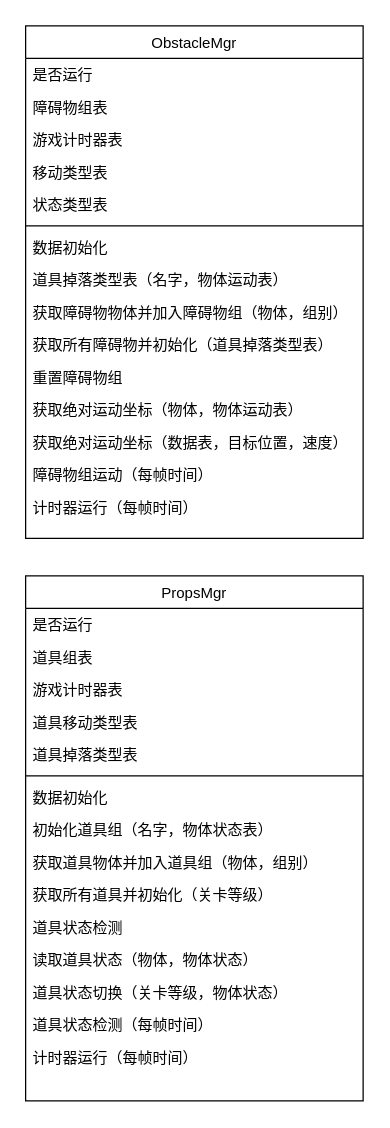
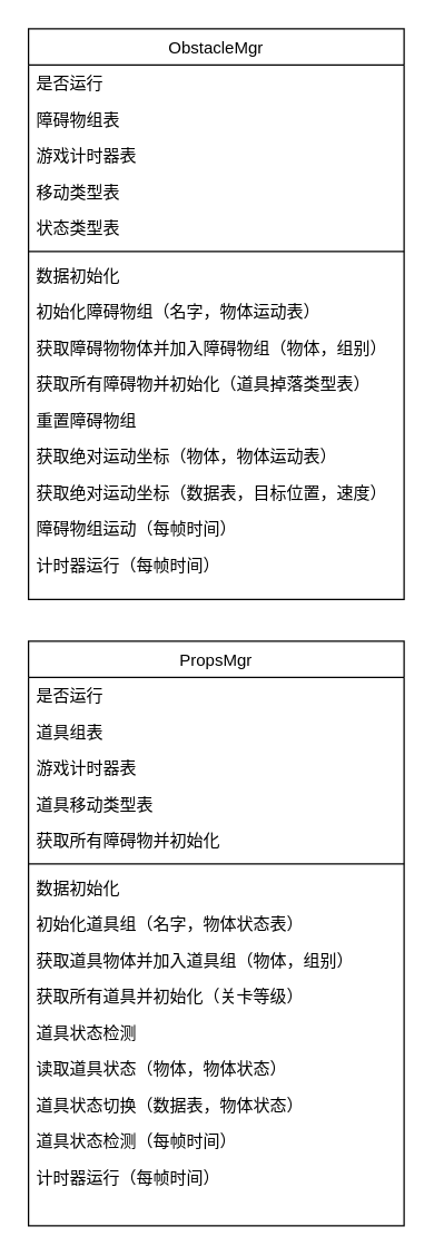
  <mxCell id="0" />
  <mxCell id="1" parent="0" />
  <mxCell id="2" value="ObstacleMgr" style="swimlane;fontStyle=0;align=center;verticalAlign=top;childLayout=stackLayout;horizontal=1;startSize=26;horizontalStack=0;resizeParent=1;resizeLast=0;collapsible=1;marginBottom=0;rounded=0;shadow=0;strokeWidth=1;" parent="1" vertex="1"><mxGeometry x="20" y="20" width="270" height="410" as="geometry"><mxRectangle x="550" y="140" width="160" height="26" as="alternateBounds" /></mxGeometry></mxCell>
  <mxCell id="3" value="是否运行" style="text;align=left;verticalAlign=top;spacingLeft=4;spacingRight=4;overflow=hidden;rotatable=0;points=[[0,0.5],[1,0.5]];portConstraint=eastwest;" parent="2" vertex="1"><mxGeometry y="26" width="270" height="26" as="geometry" /></mxCell>
  <mxCell id="4" value="障碍物组表" style="text;align=left;verticalAlign=top;spacingLeft=4;spacingRight=4;overflow=hidden;rotatable=0;points=[[0,0.5],[1,0.5]];portConstraint=eastwest;rounded=0;shadow=0;html=0;" parent="2" vertex="1"><mxGeometry y="52" width="270" height="26" as="geometry" /></mxCell>
  <mxCell id="5" value="游戏计时器表" style="text;align=left;verticalAlign=top;spacingLeft=4;spacingRight=4;overflow=hidden;rotatable=0;points=[[0,0.5],[1,0.5]];portConstraint=eastwest;rounded=0;shadow=0;html=0;" parent="2" vertex="1"><mxGeometry y="78" width="270" height="26" as="geometry" /></mxCell>
  <mxCell id="6" value="移动类型表" style="text;align=left;verticalAlign=top;spacingLeft=4;spacingRight=4;overflow=hidden;rotatable=0;points=[[0,0.5],[1,0.5]];portConstraint=eastwest;rounded=0;shadow=0;html=0;" parent="2" vertex="1"><mxGeometry y="104" width="270" height="26" as="geometry" /></mxCell>
  <mxCell id="7" value="状态类型表" style="text;align=left;verticalAlign=top;spacingLeft=4;spacingRight=4;overflow=hidden;rotatable=0;points=[[0,0.5],[1,0.5]];portConstraint=eastwest;rounded=0;shadow=0;html=0;" parent="2" vertex="1"><mxGeometry y="130" width="270" height="26" as="geometry" /></mxCell>
  <mxCell id="8" value="" style="line;html=1;strokeWidth=1;align=left;verticalAlign=middle;spacingTop=-1;spacingLeft=3;spacingRight=3;rotatable=0;labelPosition=right;points=[];portConstraint=eastwest;" parent="2" vertex="1"><mxGeometry y="156" width="270" height="8" as="geometry" /></mxCell>
  <mxCell id="9" value="数据初始化" style="text;align=left;verticalAlign=top;spacingLeft=4;spacingRight=4;overflow=hidden;rotatable=0;points=[[0,0.5],[1,0.5]];portConstraint=eastwest;" parent="2" vertex="1"><mxGeometry y="164" width="270" height="26" as="geometry" /></mxCell>
- <mxCell id="10" value="道具掉落类型表（名字，物体运动表）&#10;" style="text;align=left;verticalAlign=top;spacingLeft=4;spacingRight=4;overflow=hidden;rotatable=0;points=[[0,0.5],[1,0.5]];portConstraint=eastwest;" parent="2" vertex="1"><mxGeometry y="190" width="270" height="26" as="geometry" /></mxCell>
+ <mxCell id="10" value="初始化障碍物组（名字，物体运动表）&#10;" style="text;align=left;verticalAlign=top;spacingLeft=4;spacingRight=4;overflow=hidden;rotatable=0;points=[[0,0.5],[1,0.5]];portConstraint=eastwest;" parent="2" vertex="1"><mxGeometry y="190" width="270" height="26" as="geometry" /></mxCell>
  <mxCell id="11" value="获取障碍物物体并加入障碍物组（物体，组别）" style="text;align=left;verticalAlign=top;spacingLeft=4;spacingRight=4;overflow=hidden;rotatable=0;points=[[0,0.5],[1,0.5]];portConstraint=eastwest;" vertex="1" parent="2"><mxGeometry y="216" width="270" height="26" as="geometry" /></mxCell>
  <mxCell id="12" value="获取所有障碍物并初始化（道具掉落类型表）" style="text;align=left;verticalAlign=top;spacingLeft=4;spacingRight=4;overflow=hidden;rotatable=0;points=[[0,0.5],[1,0.5]];portConstraint=eastwest;" vertex="1" parent="2"><mxGeometry y="242" width="270" height="26" as="geometry" /></mxCell>
  <mxCell id="13" value="重置障碍物组" style="text;align=left;verticalAlign=top;spacingLeft=4;spacingRight=4;overflow=hidden;rotatable=0;points=[[0,0.5],[1,0.5]];portConstraint=eastwest;" vertex="1" parent="2"><mxGeometry y="268" width="270" height="26" as="geometry" /></mxCell>
  <mxCell id="14" value="获取绝对运动坐标（物体，物体运动表）" style="text;align=left;verticalAlign=top;spacingLeft=4;spacingRight=4;overflow=hidden;rotatable=0;points=[[0,0.5],[1,0.5]];portConstraint=eastwest;" vertex="1" parent="2"><mxGeometry y="294" width="270" height="26" as="geometry" /></mxCell>
  <mxCell id="15" value="获取绝对运动坐标（数据表，目标位置，速度）" style="text;align=left;verticalAlign=top;spacingLeft=4;spacingRight=4;overflow=hidden;rotatable=0;points=[[0,0.5],[1,0.5]];portConstraint=eastwest;" vertex="1" parent="2"><mxGeometry y="320" width="270" height="26" as="geometry" /></mxCell>
  <mxCell id="16" value="障碍物组运动（每帧时间）" style="text;align=left;verticalAlign=top;spacingLeft=4;spacingRight=4;overflow=hidden;rotatable=0;points=[[0,0.5],[1,0.5]];portConstraint=eastwest;" vertex="1" parent="2"><mxGeometry y="346" width="270" height="26" as="geometry" /></mxCell>
  <mxCell id="17" value="计时器运行（每帧时间）" style="text;align=left;verticalAlign=top;spacingLeft=4;spacingRight=4;overflow=hidden;rotatable=0;points=[[0,0.5],[1,0.5]];portConstraint=eastwest;" vertex="1" parent="2"><mxGeometry y="372" width="270" height="26" as="geometry" /></mxCell>
  <mxCell id="18" value="PropsMgr" style="swimlane;fontStyle=0;align=center;verticalAlign=top;childLayout=stackLayout;horizontal=1;startSize=26;horizontalStack=0;resizeParent=1;resizeLast=0;collapsible=1;marginBottom=0;rounded=0;shadow=0;strokeWidth=1;" vertex="1" parent="1"><mxGeometry x="20" y="460" width="270" height="420" as="geometry"><mxRectangle x="550" y="140" width="160" height="26" as="alternateBounds" /></mxGeometry></mxCell>
  <mxCell id="19" value="是否运行" style="text;align=left;verticalAlign=top;spacingLeft=4;spacingRight=4;overflow=hidden;rotatable=0;points=[[0,0.5],[1,0.5]];portConstraint=eastwest;" vertex="1" parent="18"><mxGeometry y="26" width="270" height="26" as="geometry" /></mxCell>
  <mxCell id="20" value="道具组表" style="text;align=left;verticalAlign=top;spacingLeft=4;spacingRight=4;overflow=hidden;rotatable=0;points=[[0,0.5],[1,0.5]];portConstraint=eastwest;rounded=0;shadow=0;html=0;" vertex="1" parent="18"><mxGeometry y="52" width="270" height="26" as="geometry" /></mxCell>
  <mxCell id="21" value="游戏计时器表" style="text;align=left;verticalAlign=top;spacingLeft=4;spacingRight=4;overflow=hidden;rotatable=0;points=[[0,0.5],[1,0.5]];portConstraint=eastwest;rounded=0;shadow=0;html=0;" vertex="1" parent="18"><mxGeometry y="78" width="270" height="26" as="geometry" /></mxCell>
  <mxCell id="22" value="道具移动类型表" style="text;align=left;verticalAlign=top;spacingLeft=4;spacingRight=4;overflow=hidden;rotatable=0;points=[[0,0.5],[1,0.5]];portConstraint=eastwest;rounded=0;shadow=0;html=0;" vertex="1" parent="18"><mxGeometry y="104" width="270" height="26" as="geometry" /></mxCell>
- <mxCell id="23" value="道具掉落类型表" style="text;align=left;verticalAlign=top;spacingLeft=4;spacingRight=4;overflow=hidden;rotatable=0;points=[[0,0.5],[1,0.5]];portConstraint=eastwest;rounded=0;shadow=0;html=0;" vertex="1" parent="18"><mxGeometry y="130" width="270" height="26" as="geometry" /></mxCell>
+ <mxCell id="23" value="获取所有障碍物并初始化" style="text;align=left;verticalAlign=top;spacingLeft=4;spacingRight=4;overflow=hidden;rotatable=0;points=[[0,0.5],[1,0.5]];portConstraint=eastwest;rounded=0;shadow=0;html=0;" vertex="1" parent="18"><mxGeometry y="130" width="270" height="26" as="geometry" /></mxCell>
  <mxCell id="24" value="" style="line;html=1;strokeWidth=1;align=left;verticalAlign=middle;spacingTop=-1;spacingLeft=3;spacingRight=3;rotatable=0;labelPosition=right;points=[];portConstraint=eastwest;" vertex="1" parent="18"><mxGeometry y="156" width="270" height="8" as="geometry" /></mxCell>
  <mxCell id="25" value="数据初始化" style="text;align=left;verticalAlign=top;spacingLeft=4;spacingRight=4;overflow=hidden;rotatable=0;points=[[0,0.5],[1,0.5]];portConstraint=eastwest;" vertex="1" parent="18"><mxGeometry y="164" width="270" height="26" as="geometry" /></mxCell>
  <mxCell id="26" value="初始化道具组（名字，物体状态表）&#10;" style="text;align=left;verticalAlign=top;spacingLeft=4;spacingRight=4;overflow=hidden;rotatable=0;points=[[0,0.5],[1,0.5]];portConstraint=eastwest;" vertex="1" parent="18"><mxGeometry y="190" width="270" height="26" as="geometry" /></mxCell>
  <mxCell id="27" value="获取道具物体并加入道具组（物体，组别）" style="text;align=left;verticalAlign=top;spacingLeft=4;spacingRight=4;overflow=hidden;rotatable=0;points=[[0,0.5],[1,0.5]];portConstraint=eastwest;" vertex="1" parent="18"><mxGeometry y="216" width="270" height="26" as="geometry" /></mxCell>
  <mxCell id="28" value="获取所有道具并初始化（关卡等级）" style="text;align=left;verticalAlign=top;spacingLeft=4;spacingRight=4;overflow=hidden;rotatable=0;points=[[0,0.5],[1,0.5]];portConstraint=eastwest;" vertex="1" parent="18"><mxGeometry y="242" width="270" height="26" as="geometry" /></mxCell>
  <mxCell id="29" value="道具状态检测" style="text;align=left;verticalAlign=top;spacingLeft=4;spacingRight=4;overflow=hidden;rotatable=0;points=[[0,0.5],[1,0.5]];portConstraint=eastwest;" vertex="1" parent="18"><mxGeometry y="268" width="270" height="26" as="geometry" /></mxCell>
  <mxCell id="30" value="读取道具状态（物体，物体状态）" style="text;align=left;verticalAlign=top;spacingLeft=4;spacingRight=4;overflow=hidden;rotatable=0;points=[[0,0.5],[1,0.5]];portConstraint=eastwest;" vertex="1" parent="18"><mxGeometry y="294" width="270" height="26" as="geometry" /></mxCell>
- <mxCell id="31" value="道具状态切换（关卡等级，物体状态）" style="text;align=left;verticalAlign=top;spacingLeft=4;spacingRight=4;overflow=hidden;rotatable=0;points=[[0,0.5],[1,0.5]];portConstraint=eastwest;" vertex="1" parent="18"><mxGeometry y="320" width="270" height="26" as="geometry" /></mxCell>
+ <mxCell id="31" value="道具状态切换（数据表，物体状态）" style="text;align=left;verticalAlign=top;spacingLeft=4;spacingRight=4;overflow=hidden;rotatable=0;points=[[0,0.5],[1,0.5]];portConstraint=eastwest;" vertex="1" parent="18"><mxGeometry y="320" width="270" height="26" as="geometry" /></mxCell>
  <mxCell id="32" value="道具状态检测（每帧时间）" style="text;align=left;verticalAlign=top;spacingLeft=4;spacingRight=4;overflow=hidden;rotatable=0;points=[[0,0.5],[1,0.5]];portConstraint=eastwest;" vertex="1" parent="18"><mxGeometry y="346" width="270" height="26" as="geometry" /></mxCell>
  <mxCell id="33" value="计时器运行（每帧时间）" style="text;align=left;verticalAlign=top;spacingLeft=4;spacingRight=4;overflow=hidden;rotatable=0;points=[[0,0.5],[1,0.5]];portConstraint=eastwest;" vertex="1" parent="18"><mxGeometry y="372" width="270" height="26" as="geometry" /></mxCell>
